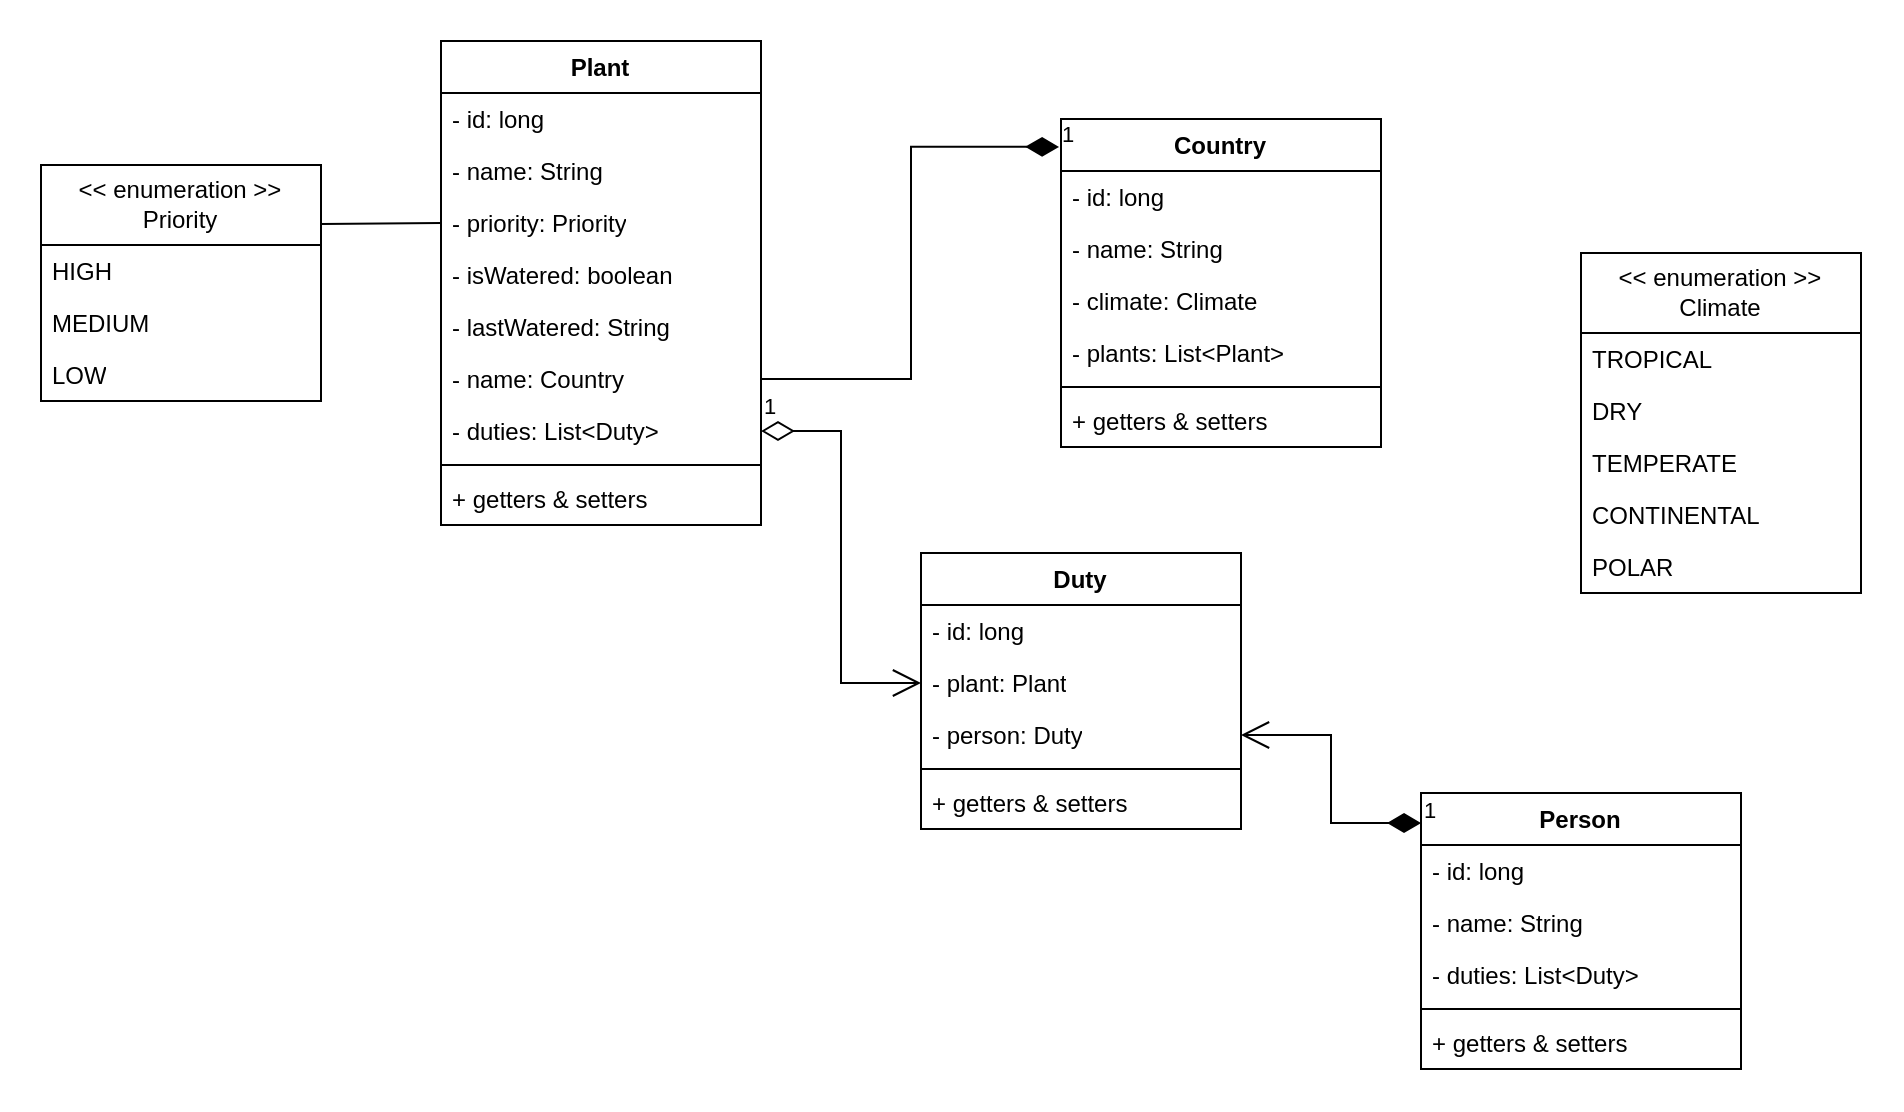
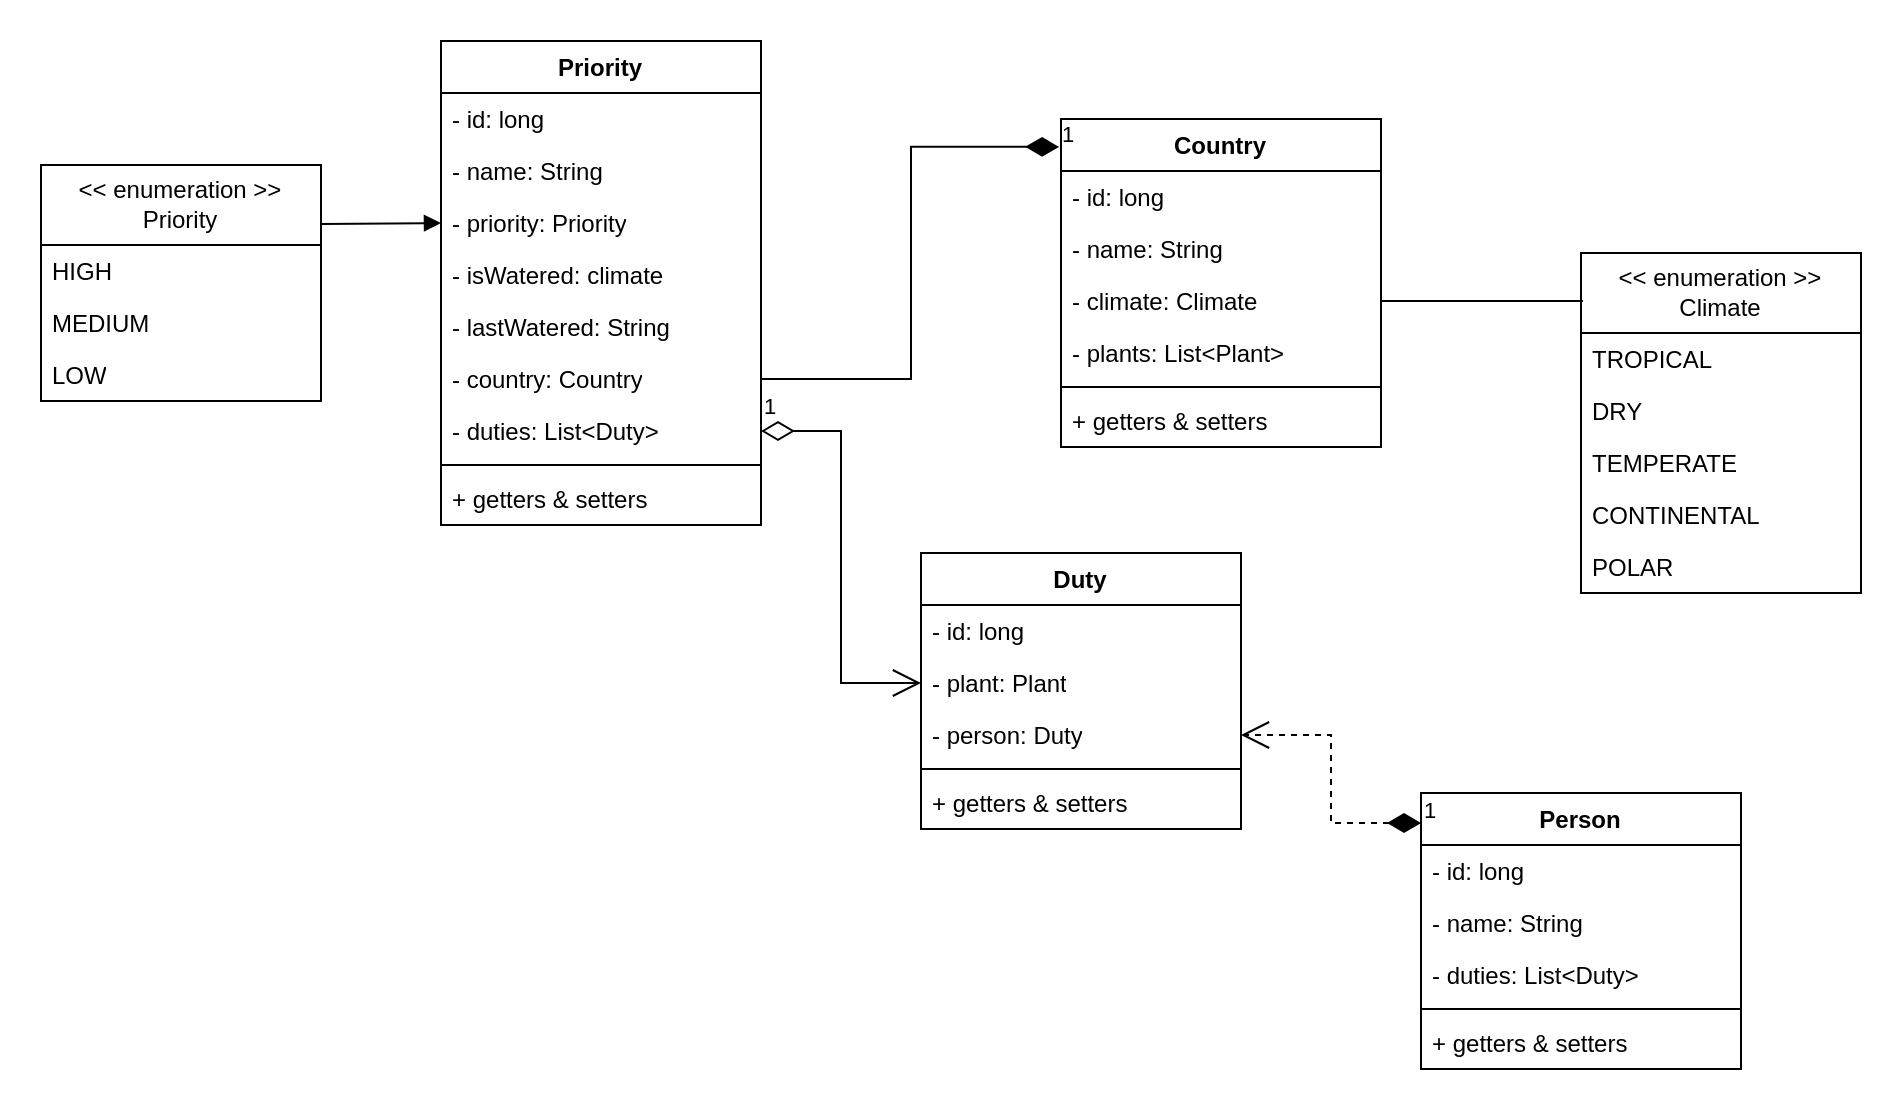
  <mxCell id="0" />
  <mxCell id="1" parent="0" />
- <mxCell id="2" value="Plant" style="swimlane;fontStyle=1;align=center;verticalAlign=top;childLayout=stackLayout;horizontal=1;startSize=26;horizontalStack=0;resizeParent=1;resizeParentMax=0;resizeLast=0;collapsible=1;marginBottom=0;whiteSpace=wrap;html=1;" parent="1" vertex="1"><mxGeometry x="220" y="20" width="160" height="242" as="geometry" /></mxCell>
+ <mxCell id="2" value="Priority" style="swimlane;fontStyle=1;align=center;verticalAlign=top;childLayout=stackLayout;horizontal=1;startSize=26;horizontalStack=0;resizeParent=1;resizeParentMax=0;resizeLast=0;collapsible=1;marginBottom=0;whiteSpace=wrap;html=1;" parent="1" vertex="1"><mxGeometry x="220" y="20" width="160" height="242" as="geometry" /></mxCell>
  <mxCell id="3" value="- id: long" style="text;strokeColor=none;fillColor=none;align=left;verticalAlign=top;spacingLeft=4;spacingRight=4;overflow=hidden;rotatable=0;points=[[0,0.5],[1,0.5]];portConstraint=eastwest;whiteSpace=wrap;html=1;" parent="2" vertex="1"><mxGeometry y="26" width="160" height="26" as="geometry" /></mxCell>
  <mxCell id="4" value="- name: String" style="text;strokeColor=none;fillColor=none;align=left;verticalAlign=top;spacingLeft=4;spacingRight=4;overflow=hidden;rotatable=0;points=[[0,0.5],[1,0.5]];portConstraint=eastwest;whiteSpace=wrap;html=1;" parent="2" vertex="1"><mxGeometry y="52" width="160" height="26" as="geometry" /></mxCell>
  <mxCell id="5" value="- priority: Priority" style="text;strokeColor=none;fillColor=none;align=left;verticalAlign=top;spacingLeft=4;spacingRight=4;overflow=hidden;rotatable=0;points=[[0,0.5],[1,0.5]];portConstraint=eastwest;whiteSpace=wrap;html=1;" parent="2" vertex="1"><mxGeometry y="78" width="160" height="26" as="geometry" /></mxCell>
- <mxCell id="6" value="- isWatered: boolean" style="text;strokeColor=none;fillColor=none;align=left;verticalAlign=top;spacingLeft=4;spacingRight=4;overflow=hidden;rotatable=0;points=[[0,0.5],[1,0.5]];portConstraint=eastwest;whiteSpace=wrap;html=1;" parent="2" vertex="1"><mxGeometry y="104" width="160" height="26" as="geometry" /></mxCell>
+ <mxCell id="6" value="- isWatered: climate" style="text;strokeColor=none;fillColor=none;align=left;verticalAlign=top;spacingLeft=4;spacingRight=4;overflow=hidden;rotatable=0;points=[[0,0.5],[1,0.5]];portConstraint=eastwest;whiteSpace=wrap;html=1;" parent="2" vertex="1"><mxGeometry y="104" width="160" height="26" as="geometry" /></mxCell>
  <mxCell id="7" value="- lastWatered: String" style="text;strokeColor=none;fillColor=none;align=left;verticalAlign=top;spacingLeft=4;spacingRight=4;overflow=hidden;rotatable=0;points=[[0,0.5],[1,0.5]];portConstraint=eastwest;whiteSpace=wrap;html=1;" parent="2" vertex="1"><mxGeometry y="130" width="160" height="26" as="geometry" /></mxCell>
- <mxCell id="8" value="- name: Country" style="text;strokeColor=none;fillColor=none;align=left;verticalAlign=top;spacingLeft=4;spacingRight=4;overflow=hidden;rotatable=0;points=[[0,0.5],[1,0.5]];portConstraint=eastwest;whiteSpace=wrap;html=1;" parent="2" vertex="1"><mxGeometry y="156" width="160" height="26" as="geometry" /></mxCell>
+ <mxCell id="8" value="- country: Country" style="text;strokeColor=none;fillColor=none;align=left;verticalAlign=top;spacingLeft=4;spacingRight=4;overflow=hidden;rotatable=0;points=[[0,0.5],[1,0.5]];portConstraint=eastwest;whiteSpace=wrap;html=1;" parent="2" vertex="1"><mxGeometry y="156" width="160" height="26" as="geometry" /></mxCell>
  <mxCell id="9" value="- duties: List&amp;lt;Duty&amp;gt;" style="text;strokeColor=none;fillColor=none;align=left;verticalAlign=top;spacingLeft=4;spacingRight=4;overflow=hidden;rotatable=0;points=[[0,0.5],[1,0.5]];portConstraint=eastwest;whiteSpace=wrap;html=1;" parent="2" vertex="1"><mxGeometry y="182" width="160" height="26" as="geometry" /></mxCell>
  <mxCell id="10" value="" style="line;strokeWidth=1;fillColor=none;align=left;verticalAlign=middle;spacingTop=-1;spacingLeft=3;spacingRight=3;rotatable=0;labelPosition=right;points=[];portConstraint=eastwest;strokeColor=inherit;" parent="2" vertex="1"><mxGeometry y="208" width="160" height="8" as="geometry" /></mxCell>
  <mxCell id="11" value="+ getters &amp;amp; setters" style="text;strokeColor=none;fillColor=none;align=left;verticalAlign=top;spacingLeft=4;spacingRight=4;overflow=hidden;rotatable=0;points=[[0,0.5],[1,0.5]];portConstraint=eastwest;whiteSpace=wrap;html=1;" parent="2" vertex="1"><mxGeometry y="216" width="160" height="26" as="geometry" /></mxCell>
  <mxCell id="12" value="&amp;lt;&amp;lt; enumeration &amp;gt;&amp;gt; Priority" style="swimlane;fontStyle=0;childLayout=stackLayout;horizontal=1;startSize=40;fillColor=none;horizontalStack=0;resizeParent=1;resizeParentMax=0;resizeLast=0;collapsible=1;marginBottom=0;whiteSpace=wrap;html=1;" parent="1" vertex="1"><mxGeometry x="20" y="82" width="140" height="118" as="geometry"><mxRectangle x="70" y="110" width="110" height="30" as="alternateBounds" /></mxGeometry></mxCell>
  <mxCell id="13" value="HIGH" style="text;strokeColor=none;fillColor=none;align=left;verticalAlign=top;spacingLeft=4;spacingRight=4;overflow=hidden;rotatable=0;points=[[0,0.5],[1,0.5]];portConstraint=eastwest;whiteSpace=wrap;html=1;" parent="12" vertex="1"><mxGeometry y="40" width="140" height="26" as="geometry" /></mxCell>
  <mxCell id="14" value="MEDIUM" style="text;strokeColor=none;fillColor=none;align=left;verticalAlign=top;spacingLeft=4;spacingRight=4;overflow=hidden;rotatable=0;points=[[0,0.5],[1,0.5]];portConstraint=eastwest;whiteSpace=wrap;html=1;" parent="12" vertex="1"><mxGeometry y="66" width="140" height="26" as="geometry" /></mxCell>
  <mxCell id="15" value="LOW" style="text;strokeColor=none;fillColor=none;align=left;verticalAlign=top;spacingLeft=4;spacingRight=4;overflow=hidden;rotatable=0;points=[[0,0.5],[1,0.5]];portConstraint=eastwest;whiteSpace=wrap;html=1;" parent="12" vertex="1"><mxGeometry y="92" width="140" height="26" as="geometry" /></mxCell>
- <mxCell id="16" value="" style="endArrow=none;html=1;rounded=0;entryX=0;entryY=0.5;entryDx=0;entryDy=0;exitX=1;exitY=0.25;exitDx=0;exitDy=0;" parent="1" source="12" target="5" edge="1"><mxGeometry width="50" height="50" relative="1" as="geometry"><mxPoint x="330" y="306" as="sourcePoint" /><mxPoint x="380" y="256" as="targetPoint" /></mxGeometry></mxCell>
+ <mxCell id="16" value="" style="endArrow=block;html=1;rounded=0;entryX=0;entryY=0.5;entryDx=0;entryDy=0;exitX=1;exitY=0.25;exitDx=0;exitDy=0;" parent="1" source="12" target="5" edge="1"><mxGeometry width="50" height="50" relative="1" as="geometry"><mxPoint x="330" y="306" as="sourcePoint" /><mxPoint x="380" y="256" as="targetPoint" /></mxGeometry></mxCell>
  <mxCell id="17" value="Country" style="swimlane;fontStyle=1;align=center;verticalAlign=top;childLayout=stackLayout;horizontal=1;startSize=26;horizontalStack=0;resizeParent=1;resizeParentMax=0;resizeLast=0;collapsible=1;marginBottom=0;whiteSpace=wrap;html=1;" parent="1" vertex="1"><mxGeometry x="530" y="59" width="160" height="164" as="geometry" /></mxCell>
  <mxCell id="18" value="- id: long" style="text;strokeColor=none;fillColor=none;align=left;verticalAlign=top;spacingLeft=4;spacingRight=4;overflow=hidden;rotatable=0;points=[[0,0.5],[1,0.5]];portConstraint=eastwest;whiteSpace=wrap;html=1;" parent="17" vertex="1"><mxGeometry y="26" width="160" height="26" as="geometry" /></mxCell>
  <mxCell id="19" value="- name: String" style="text;strokeColor=none;fillColor=none;align=left;verticalAlign=top;spacingLeft=4;spacingRight=4;overflow=hidden;rotatable=0;points=[[0,0.5],[1,0.5]];portConstraint=eastwest;whiteSpace=wrap;html=1;" parent="17" vertex="1"><mxGeometry y="52" width="160" height="26" as="geometry" /></mxCell>
  <mxCell id="20" value="- climate: Climate" style="text;strokeColor=none;fillColor=none;align=left;verticalAlign=top;spacingLeft=4;spacingRight=4;overflow=hidden;rotatable=0;points=[[0,0.5],[1,0.5]];portConstraint=eastwest;whiteSpace=wrap;html=1;" parent="17" vertex="1"><mxGeometry y="78" width="160" height="26" as="geometry" /></mxCell>
  <mxCell id="21" value="- plants: List&amp;lt;Plant&amp;gt;" style="text;strokeColor=none;fillColor=none;align=left;verticalAlign=top;spacingLeft=4;spacingRight=4;overflow=hidden;rotatable=0;points=[[0,0.5],[1,0.5]];portConstraint=eastwest;whiteSpace=wrap;html=1;" parent="17" vertex="1"><mxGeometry y="104" width="160" height="26" as="geometry" /></mxCell>
  <mxCell id="22" value="" style="line;strokeWidth=1;fillColor=none;align=left;verticalAlign=middle;spacingTop=-1;spacingLeft=3;spacingRight=3;rotatable=0;labelPosition=right;points=[];portConstraint=eastwest;strokeColor=inherit;" parent="17" vertex="1"><mxGeometry y="130" width="160" height="8" as="geometry" /></mxCell>
  <mxCell id="23" value="+ getters &amp;amp; setters" style="text;strokeColor=none;fillColor=none;align=left;verticalAlign=top;spacingLeft=4;spacingRight=4;overflow=hidden;rotatable=0;points=[[0,0.5],[1,0.5]];portConstraint=eastwest;whiteSpace=wrap;html=1;" parent="17" vertex="1"><mxGeometry y="138" width="160" height="26" as="geometry" /></mxCell>
  <mxCell id="24" value="&amp;lt;&amp;lt; enumeration &amp;gt;&amp;gt; Climate" style="swimlane;fontStyle=0;childLayout=stackLayout;horizontal=1;startSize=40;fillColor=none;horizontalStack=0;resizeParent=1;resizeParentMax=0;resizeLast=0;collapsible=1;marginBottom=0;whiteSpace=wrap;html=1;" parent="1" vertex="1"><mxGeometry x="790" y="126" width="140" height="170" as="geometry"><mxRectangle x="70" y="110" width="110" height="30" as="alternateBounds" /></mxGeometry></mxCell>
  <mxCell id="25" value="TROPICAL" style="text;strokeColor=none;fillColor=none;align=left;verticalAlign=top;spacingLeft=4;spacingRight=4;overflow=hidden;rotatable=0;points=[[0,0.5],[1,0.5]];portConstraint=eastwest;whiteSpace=wrap;html=1;" parent="24" vertex="1"><mxGeometry y="40" width="140" height="26" as="geometry" /></mxCell>
  <mxCell id="26" value="DRY" style="text;strokeColor=none;fillColor=none;align=left;verticalAlign=top;spacingLeft=4;spacingRight=4;overflow=hidden;rotatable=0;points=[[0,0.5],[1,0.5]];portConstraint=eastwest;whiteSpace=wrap;html=1;" parent="24" vertex="1"><mxGeometry y="66" width="140" height="26" as="geometry" /></mxCell>
  <mxCell id="27" value="TEMPERATE" style="text;strokeColor=none;fillColor=none;align=left;verticalAlign=top;spacingLeft=4;spacingRight=4;overflow=hidden;rotatable=0;points=[[0,0.5],[1,0.5]];portConstraint=eastwest;whiteSpace=wrap;html=1;" parent="24" vertex="1"><mxGeometry y="92" width="140" height="26" as="geometry" /></mxCell>
  <mxCell id="28" value="CONTINENTAL" style="text;strokeColor=none;fillColor=none;align=left;verticalAlign=top;spacingLeft=4;spacingRight=4;overflow=hidden;rotatable=0;points=[[0,0.5],[1,0.5]];portConstraint=eastwest;whiteSpace=wrap;html=1;" parent="24" vertex="1"><mxGeometry y="118" width="140" height="26" as="geometry" /></mxCell>
  <mxCell id="29" value="POLAR" style="text;strokeColor=none;fillColor=none;align=left;verticalAlign=top;spacingLeft=4;spacingRight=4;overflow=hidden;rotatable=0;points=[[0,0.5],[1,0.5]];portConstraint=eastwest;whiteSpace=wrap;html=1;" parent="24" vertex="1"><mxGeometry y="144" width="140" height="26" as="geometry" /></mxCell>
+ <mxCell id="30" value="" style="endArrow=none;html=1;rounded=0;entryX=0.007;entryY=0.141;entryDx=0;entryDy=0;entryPerimeter=0;exitX=1;exitY=0.5;exitDx=0;exitDy=0;" parent="1" source="20" target="24" edge="1"><mxGeometry width="50" height="50" relative="1" as="geometry"><mxPoint x="470" y="306" as="sourcePoint" /><mxPoint x="520" y="256" as="targetPoint" /></mxGeometry></mxCell>
  <mxCell id="31" value="Person" style="swimlane;fontStyle=1;align=center;verticalAlign=top;childLayout=stackLayout;horizontal=1;startSize=26;horizontalStack=0;resizeParent=1;resizeParentMax=0;resizeLast=0;collapsible=1;marginBottom=0;whiteSpace=wrap;html=1;" parent="1" vertex="1"><mxGeometry x="710" y="396" width="160" height="138" as="geometry" /></mxCell>
  <mxCell id="32" value="- id: long" style="text;strokeColor=none;fillColor=none;align=left;verticalAlign=top;spacingLeft=4;spacingRight=4;overflow=hidden;rotatable=0;points=[[0,0.5],[1,0.5]];portConstraint=eastwest;whiteSpace=wrap;html=1;" parent="31" vertex="1"><mxGeometry y="26" width="160" height="26" as="geometry" /></mxCell>
  <mxCell id="33" value="- name: String" style="text;strokeColor=none;fillColor=none;align=left;verticalAlign=top;spacingLeft=4;spacingRight=4;overflow=hidden;rotatable=0;points=[[0,0.5],[1,0.5]];portConstraint=eastwest;whiteSpace=wrap;html=1;" parent="31" vertex="1"><mxGeometry y="52" width="160" height="26" as="geometry" /></mxCell>
  <mxCell id="34" value="- duties: List&amp;lt;Duty&amp;gt;" style="text;strokeColor=none;fillColor=none;align=left;verticalAlign=top;spacingLeft=4;spacingRight=4;overflow=hidden;rotatable=0;points=[[0,0.5],[1,0.5]];portConstraint=eastwest;whiteSpace=wrap;html=1;" parent="31" vertex="1"><mxGeometry y="78" width="160" height="26" as="geometry" /></mxCell>
  <mxCell id="35" value="" style="line;strokeWidth=1;fillColor=none;align=left;verticalAlign=middle;spacingTop=-1;spacingLeft=3;spacingRight=3;rotatable=0;labelPosition=right;points=[];portConstraint=eastwest;strokeColor=inherit;" parent="31" vertex="1"><mxGeometry y="104" width="160" height="8" as="geometry" /></mxCell>
  <mxCell id="36" value="+ getters &amp;amp; setters" style="text;strokeColor=none;fillColor=none;align=left;verticalAlign=top;spacingLeft=4;spacingRight=4;overflow=hidden;rotatable=0;points=[[0,0.5],[1,0.5]];portConstraint=eastwest;whiteSpace=wrap;html=1;" parent="31" vertex="1"><mxGeometry y="112" width="160" height="26" as="geometry" /></mxCell>
  <mxCell id="37" value="Duty" style="swimlane;fontStyle=1;align=center;verticalAlign=top;childLayout=stackLayout;horizontal=1;startSize=26;horizontalStack=0;resizeParent=1;resizeParentMax=0;resizeLast=0;collapsible=1;marginBottom=0;whiteSpace=wrap;html=1;" parent="1" vertex="1"><mxGeometry x="460" y="276" width="160" height="138" as="geometry" /></mxCell>
  <mxCell id="38" value="- id: long" style="text;strokeColor=none;fillColor=none;align=left;verticalAlign=top;spacingLeft=4;spacingRight=4;overflow=hidden;rotatable=0;points=[[0,0.5],[1,0.5]];portConstraint=eastwest;whiteSpace=wrap;html=1;" parent="37" vertex="1"><mxGeometry y="26" width="160" height="26" as="geometry" /></mxCell>
  <mxCell id="39" value="- plant: Plant" style="text;strokeColor=none;fillColor=none;align=left;verticalAlign=top;spacingLeft=4;spacingRight=4;overflow=hidden;rotatable=0;points=[[0,0.5],[1,0.5]];portConstraint=eastwest;whiteSpace=wrap;html=1;" parent="37" vertex="1"><mxGeometry y="52" width="160" height="26" as="geometry" /></mxCell>
  <mxCell id="40" value="- person: Duty" style="text;strokeColor=none;fillColor=none;align=left;verticalAlign=top;spacingLeft=4;spacingRight=4;overflow=hidden;rotatable=0;points=[[0,0.5],[1,0.5]];portConstraint=eastwest;whiteSpace=wrap;html=1;" parent="37" vertex="1"><mxGeometry y="78" width="160" height="26" as="geometry" /></mxCell>
  <mxCell id="41" value="" style="line;strokeWidth=1;fillColor=none;align=left;verticalAlign=middle;spacingTop=-1;spacingLeft=3;spacingRight=3;rotatable=0;labelPosition=right;points=[];portConstraint=eastwest;strokeColor=inherit;" parent="37" vertex="1"><mxGeometry y="104" width="160" height="8" as="geometry" /></mxCell>
  <mxCell id="42" value="+ getters &amp;amp; setters" style="text;strokeColor=none;fillColor=none;align=left;verticalAlign=top;spacingLeft=4;spacingRight=4;overflow=hidden;rotatable=0;points=[[0,0.5],[1,0.5]];portConstraint=eastwest;whiteSpace=wrap;html=1;" parent="37" vertex="1"><mxGeometry y="112" width="160" height="26" as="geometry" /></mxCell>
  <mxCell id="43" value="1" style="endArrow=open;html=1;endSize=12;startArrow=diamondThin;startSize=14;startFill=0;edgeStyle=orthogonalEdgeStyle;align=left;verticalAlign=bottom;rounded=0;exitX=1;exitY=0.5;exitDx=0;exitDy=0;entryX=0;entryY=0.5;entryDx=0;entryDy=0;" edge="1" parent="1" source="9" target="39"><mxGeometry x="-1" y="3" relative="1" as="geometry"><mxPoint x="390" y="336" as="sourcePoint" /><mxPoint x="550" y="336" as="targetPoint" /></mxGeometry></mxCell>
- <mxCell id="44" value="1" style="endArrow=open;html=1;endSize=12;startArrow=diamondThin;startSize=14;startFill=1;edgeStyle=orthogonalEdgeStyle;align=left;verticalAlign=bottom;rounded=0;exitX=0;exitY=0.109;exitDx=0;exitDy=0;exitPerimeter=0;entryX=1;entryY=0.5;entryDx=0;entryDy=0;" edge="1" parent="1" source="31" target="40"><mxGeometry x="-1" y="3" relative="1" as="geometry"><mxPoint x="390" y="336" as="sourcePoint" /><mxPoint x="520" y="406" as="targetPoint" /></mxGeometry></mxCell>
+ <mxCell id="44" value="1" style="endArrow=open;html=1;endSize=12;startArrow=diamondThin;startSize=14;startFill=1;edgeStyle=orthogonalEdgeStyle;align=left;verticalAlign=bottom;rounded=0;exitX=0;exitY=0.109;exitDx=0;exitDy=0;exitPerimeter=0;entryX=1;entryY=0.5;entryDx=0;entryDy=0;dashed=1;" edge="1" parent="1" source="31" target="40"><mxGeometry x="-1" y="3" relative="1" as="geometry"><mxPoint x="390" y="336" as="sourcePoint" /><mxPoint x="520" y="406" as="targetPoint" /></mxGeometry></mxCell>
  <mxCell id="45" value="1" style="endArrow=none;html=1;endSize=12;startArrow=diamondThin;startSize=14;startFill=1;edgeStyle=orthogonalEdgeStyle;align=left;verticalAlign=bottom;rounded=0;exitX=-0.006;exitY=0.085;exitDx=0;exitDy=0;exitPerimeter=0;entryX=1;entryY=0.5;entryDx=0;entryDy=0;" edge="1" parent="1" source="17" target="8"><mxGeometry x="-1" y="3" relative="1" as="geometry"><mxPoint x="390" y="336" as="sourcePoint" /><mxPoint x="550" y="336" as="targetPoint" /></mxGeometry></mxCell>
